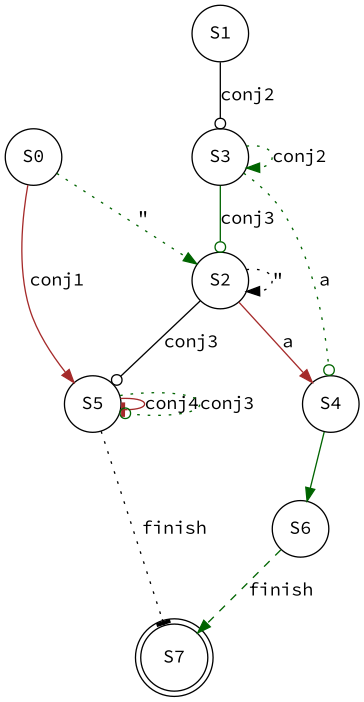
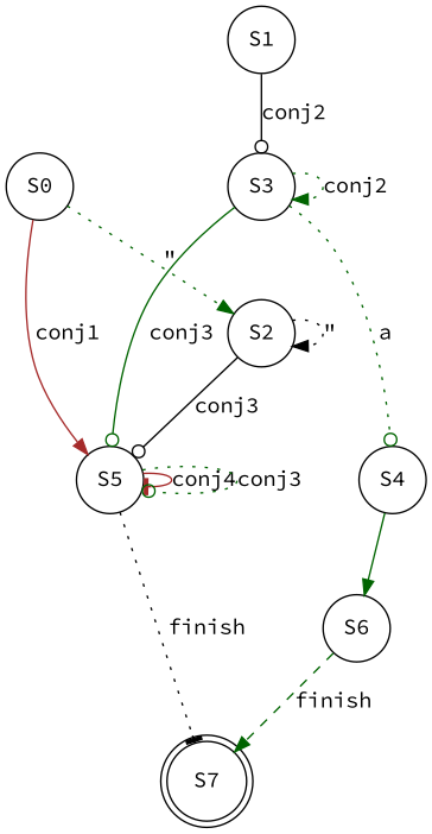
  digraph {
    fontname="Source Code Pro"
    rankdir=TB
    node [fontname="Source Code Pro" shape=circle]
    edge [arrowhead=normal color=darkgreen fontname="Source Code Pro" style=solid]
    S0
    S2
    S5
    S1
    S3
    S4
    S7 [shape=doublecircle]
    S6
    S0 -> S2 [label="\"" style=dotted]
    S0 -> S5 [color=brown label=conj1]
    S2 -> S2 [color=black label="\"" style=dotted]
    S2 -> S5 [arrowhead=odot color=black label=conj3]
-   S2 -> S4 [color=brown label=a]
    S5 -> S5 [arrowhead=tee color=brown label=conj4]
    S5 -> S5 [arrowhead=odot label=conj3 style=dotted]
    S5 -> S7 [arrowhead=tee color=black label=finish style=dotted]
    S1 -> S3 [arrowhead=odot color=black label=conj2]
-   S3 -> S2 [arrowhead=odot label=conj3]
+   S3 -> S5 [arrowhead=odot label=conj3]
    S3 -> S3 [label=conj2 style=dotted]
    S3 -> S4 [arrowhead=odot label=a style=dotted]
    S4 -> S6 [label="\n"]
    S6 -> S7 [label=finish style=dashed]
  }
